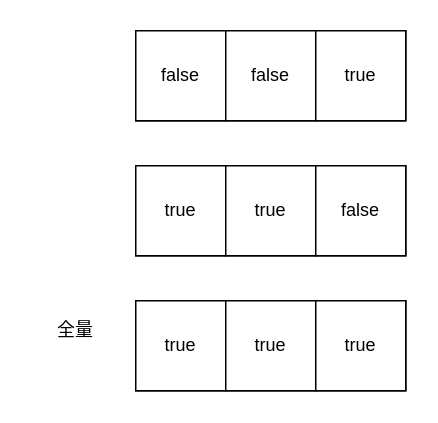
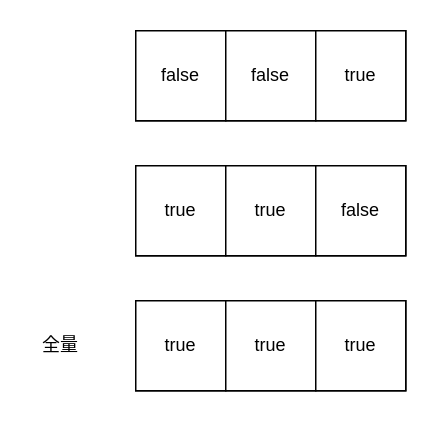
  <mxCell id="0" />
  <mxCell id="1" parent="0" />
  <mxCell id="2" value="" style="rounded=0;whiteSpace=wrap;html=1;" vertex="1" parent="1"><mxGeometry x="90" y="20" width="180" height="60" as="geometry" /></mxCell>
  <mxCell id="3" value="false" style="whiteSpace=wrap;html=1;aspect=fixed;" vertex="1" parent="1"><mxGeometry x="90" y="20" width="60" height="60" as="geometry" /></mxCell>
  <mxCell id="4" value="false" style="whiteSpace=wrap;html=1;aspect=fixed;" vertex="1" parent="1"><mxGeometry x="150" y="20" width="60" height="60" as="geometry" /></mxCell>
  <mxCell id="5" value="true" style="whiteSpace=wrap;html=1;aspect=fixed;" vertex="1" parent="1"><mxGeometry x="210" y="20" width="60" height="60" as="geometry" /></mxCell>
  <mxCell id="6" value="" style="rounded=0;whiteSpace=wrap;html=1;" vertex="1" parent="1"><mxGeometry x="90" y="110" width="180" height="60" as="geometry" /></mxCell>
  <mxCell id="7" value="true" style="whiteSpace=wrap;html=1;aspect=fixed;" vertex="1" parent="1"><mxGeometry x="90" y="110" width="60" height="60" as="geometry" /></mxCell>
  <mxCell id="8" value="true" style="whiteSpace=wrap;html=1;aspect=fixed;" vertex="1" parent="1"><mxGeometry x="150" y="110" width="60" height="60" as="geometry" /></mxCell>
  <mxCell id="9" value="false" style="whiteSpace=wrap;html=1;aspect=fixed;" vertex="1" parent="1"><mxGeometry x="210" y="110" width="60" height="60" as="geometry" /></mxCell>
  <mxCell id="10" value="" style="rounded=0;whiteSpace=wrap;html=1;" vertex="1" parent="1"><mxGeometry x="90" y="200" width="180" height="60" as="geometry" /></mxCell>
  <mxCell id="11" value="true" style="whiteSpace=wrap;html=1;aspect=fixed;" vertex="1" parent="1"><mxGeometry x="90" y="200" width="60" height="60" as="geometry" /></mxCell>
  <mxCell id="12" value="&lt;span&gt;true&lt;/span&gt;" style="whiteSpace=wrap;html=1;aspect=fixed;" vertex="1" parent="1"><mxGeometry x="150" y="200" width="60" height="60" as="geometry" /></mxCell>
  <mxCell id="13" value="true" style="whiteSpace=wrap;html=1;aspect=fixed;" vertex="1" parent="1"><mxGeometry x="210" y="200" width="60" height="60" as="geometry" /></mxCell>
- <mxCell id="14" value="全量" style="text;html=1;strokeColor=none;fillColor=none;align=center;verticalAlign=middle;whiteSpace=wrap;rounded=0;" vertex="1" parent="1"><mxGeometry x="30" y="210" width="40" height="20" as="geometry" /></mxCell>
+ <mxCell id="14" value="全量" style="text;html=1;strokeColor=none;fillColor=none;align=center;verticalAlign=middle;whiteSpace=wrap;rounded=0;" vertex="1" parent="1"><mxGeometry x="20" y="220" width="40" height="20" as="geometry" /></mxCell>
